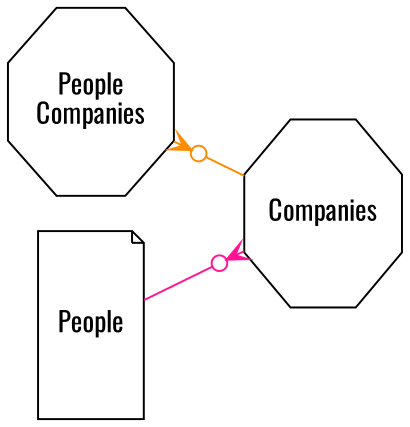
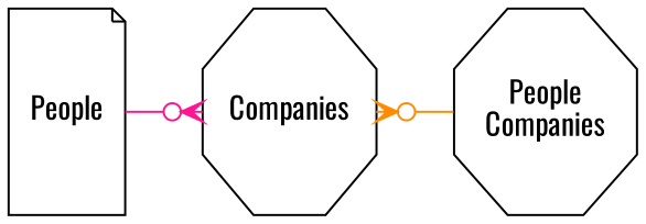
  digraph {
    fontname=Oswald
    fontsize=18
    rankdir=LR
    node [fontname=Oswald shape=octagon]
    edge [arrowhead=crowodot arrowtail=crowodot fontname=Oswald]
    n1 [height=1.33 label="People\nCompanies"]
    Companies [height=1.33]
    People [height=1.33 shape=note]
-   n1 -> Companies [color=darkorange dir=back]
+   Companies -> n1 [color=darkorange dir=back]
    People -> Companies [color=deeppink]
  }
